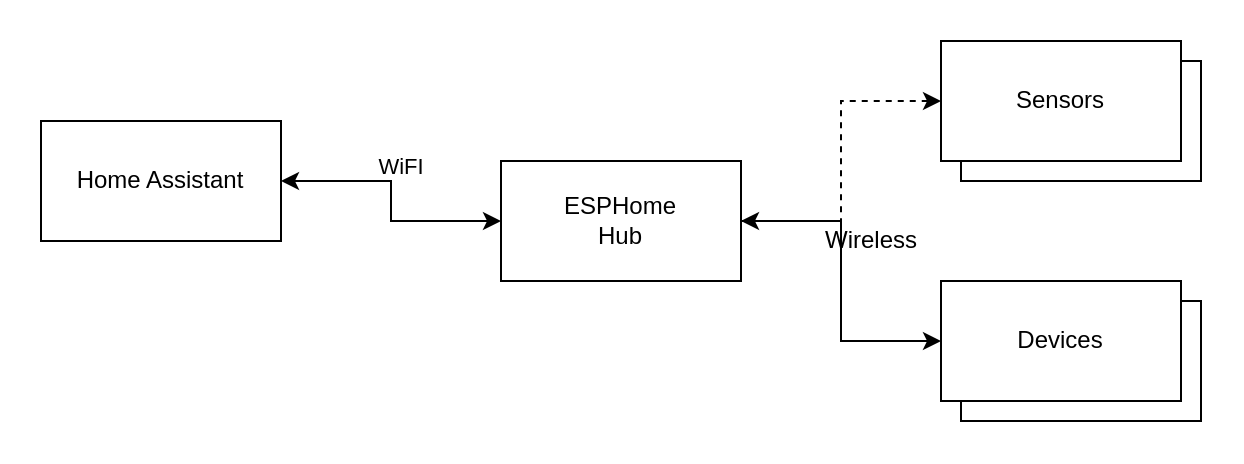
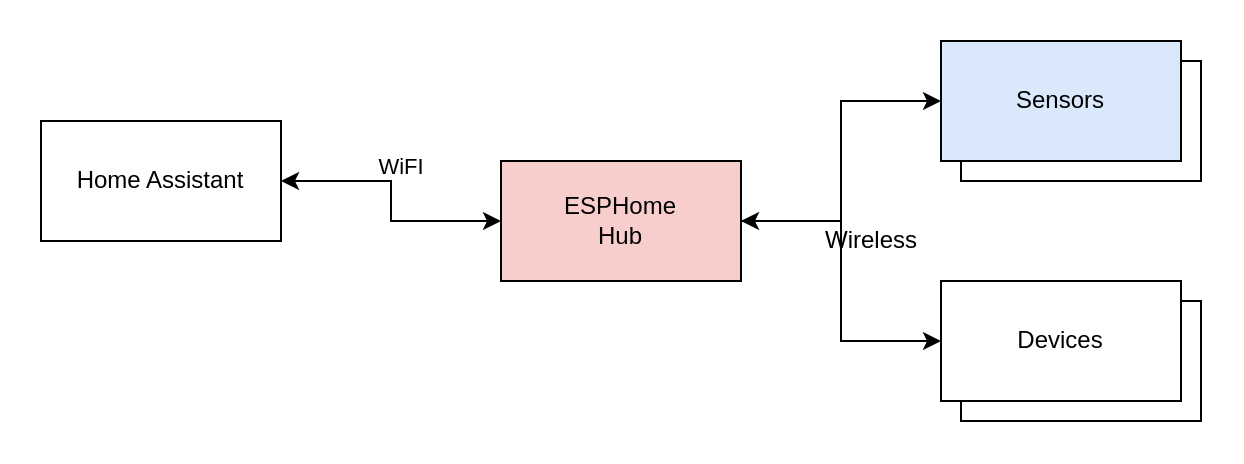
  <mxCell id="0" />
  <mxCell id="1" parent="0" />
  <mxCell id="2" value="Devices" style="rounded=0;whiteSpace=wrap;html=1;" parent="1" vertex="1"><mxGeometry x="480" y="150" width="120" height="60" as="geometry" /></mxCell>
  <mxCell id="3" value="Sensor" style="rounded=0;whiteSpace=wrap;html=1;" parent="1" vertex="1"><mxGeometry x="480" y="30" width="120" height="60" as="geometry" /></mxCell>
- <mxCell id="4" style="edgeStyle=orthogonalEdgeStyle;rounded=0;orthogonalLoop=1;jettySize=auto;html=1;entryX=0;entryY=0.5;entryDx=0;entryDy=0;startArrow=classic;startFill=1;dashed=1;" parent="1" source="5" target="9" edge="1"><mxGeometry relative="1" as="geometry" /></mxCell>
- <mxCell id="5" value="ESPHome&lt;br&gt;Hub" style="rounded=0;whiteSpace=wrap;html=1;" parent="1" vertex="1"><mxGeometry x="250" y="80" width="120" height="60" as="geometry" /></mxCell>
+ <mxCell id="4" style="edgeStyle=orthogonalEdgeStyle;rounded=0;orthogonalLoop=1;jettySize=auto;html=1;entryX=0;entryY=0.5;entryDx=0;entryDy=0;startArrow=classic;startFill=1;" parent="1" source="5" target="9" edge="1"><mxGeometry relative="1" as="geometry" /></mxCell>
+ <mxCell id="5" value="ESPHome&lt;br&gt;Hub" style="rounded=0;whiteSpace=wrap;html=1;fillColor=#f8cecc;" parent="1" vertex="1"><mxGeometry x="250" y="80" width="120" height="60" as="geometry" /></mxCell>
  <mxCell id="6" style="edgeStyle=orthogonalEdgeStyle;rounded=0;orthogonalLoop=1;jettySize=auto;html=1;exitX=1;exitY=0.5;exitDx=0;exitDy=0;entryX=0;entryY=0.5;entryDx=0;entryDy=0;startArrow=classic;startFill=1;" parent="1" source="8" target="5" edge="1"><mxGeometry relative="1" as="geometry" /></mxCell>
  <mxCell id="7" value="WiFI" style="edgeLabel;html=1;align=center;verticalAlign=middle;resizable=0;points=[];" parent="6" vertex="1" connectable="0"><mxGeometry x="-0.145" y="1" relative="1" as="geometry"><mxPoint x="3" y="-9" as="offset" /></mxGeometry></mxCell>
  <mxCell id="8" value="Home Assistant" style="rounded=0;whiteSpace=wrap;html=1;" parent="1" vertex="1"><mxGeometry x="20" y="60" width="120" height="60" as="geometry" /></mxCell>
- <mxCell id="9" value="Sensors" style="rounded=0;whiteSpace=wrap;html=1;" parent="1" vertex="1"><mxGeometry x="470" y="20" width="120" height="60" as="geometry" /></mxCell>
+ <mxCell id="9" value="Sensors" style="rounded=0;whiteSpace=wrap;html=1;fillColor=#dae8fc;" parent="1" vertex="1"><mxGeometry x="470" y="20" width="120" height="60" as="geometry" /></mxCell>
  <mxCell id="10" style="edgeStyle=orthogonalEdgeStyle;rounded=0;orthogonalLoop=1;jettySize=auto;html=1;exitX=0;exitY=0.5;exitDx=0;exitDy=0;entryX=0;entryY=0.5;entryDx=0;entryDy=0;" parent="1" target="11" edge="1"><mxGeometry relative="1" as="geometry"><mxPoint x="370" y="110" as="sourcePoint" /><Array as="points"><mxPoint x="420" y="110" /><mxPoint x="420" y="170" /></Array></mxGeometry></mxCell>
  <mxCell id="11" value="Devices" style="rounded=0;whiteSpace=wrap;html=1;" parent="1" vertex="1"><mxGeometry x="470" y="140" width="120" height="60" as="geometry" /></mxCell>
  <mxCell id="12" value="Wireless" style="text;html=1;align=center;verticalAlign=middle;resizable=0;points=[];autosize=1;" parent="1" vertex="1"><mxGeometry x="405" y="110" width="60" height="20" as="geometry" /></mxCell>
